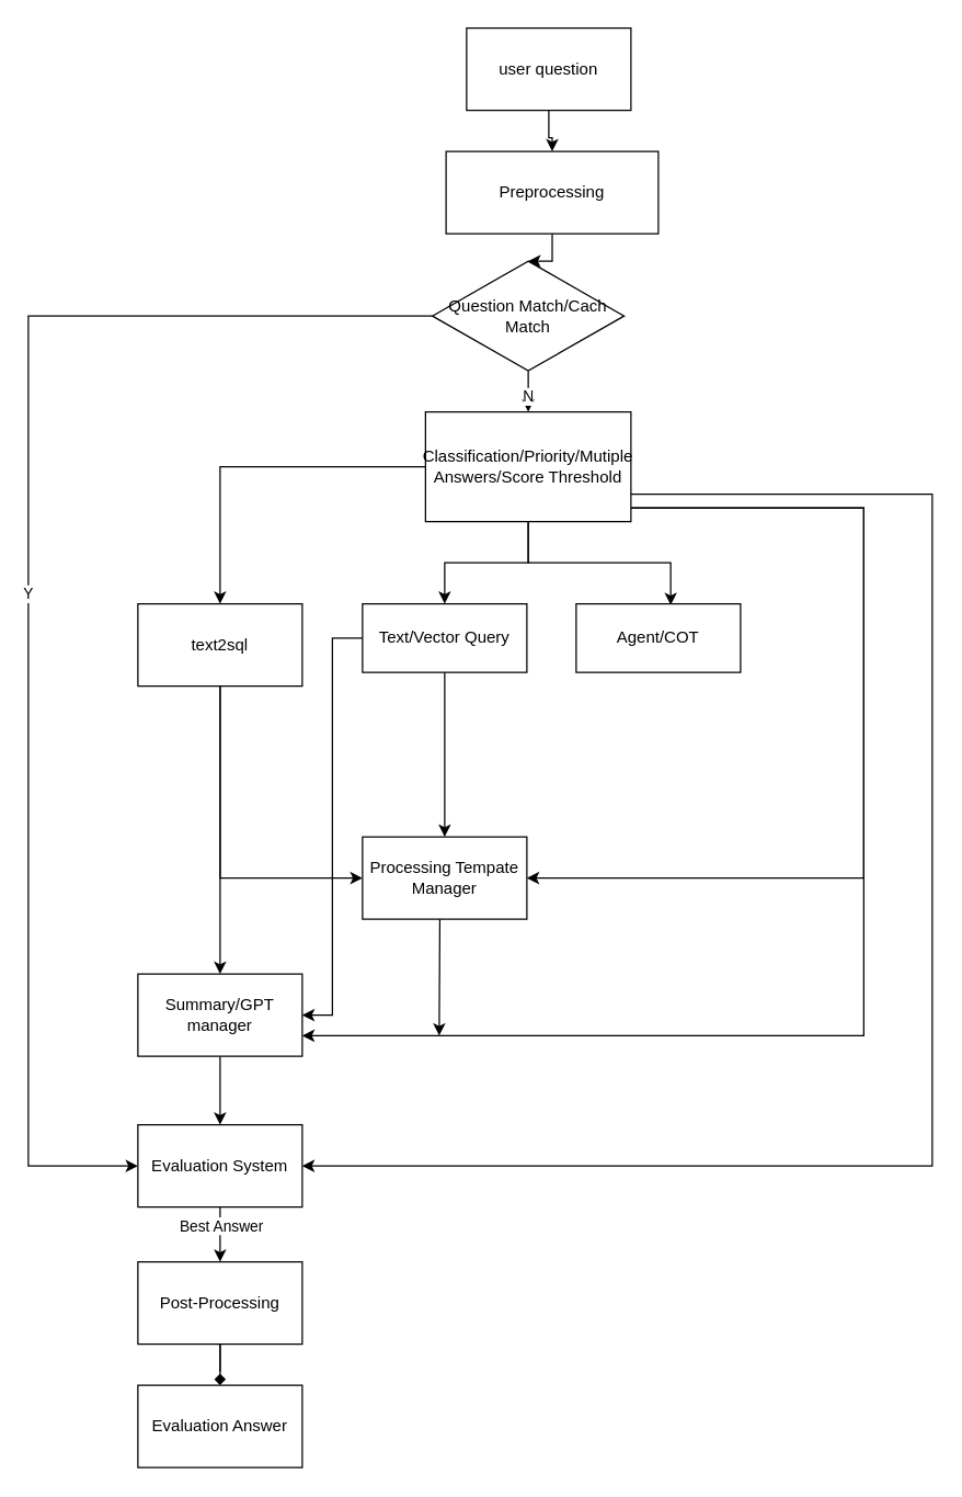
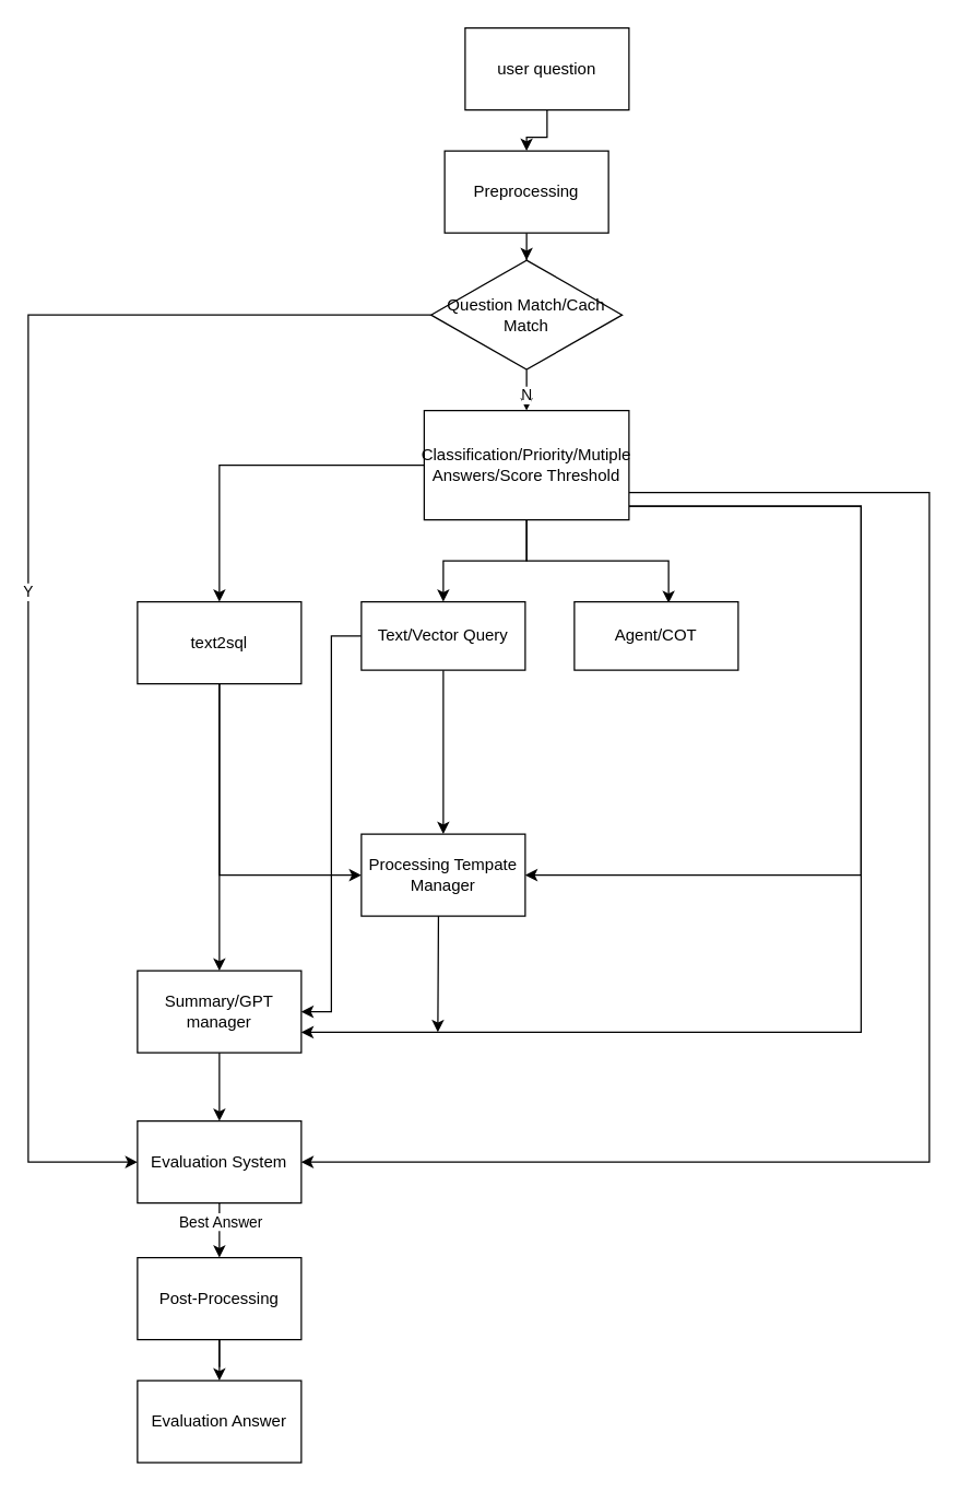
  <mxCell id="0" />
  <mxCell id="1" parent="0" />
  <mxCell id="2" value="" style="edgeStyle=orthogonalEdgeStyle;rounded=0;orthogonalLoop=1;jettySize=auto;html=1;" parent="1" source="3" target="27" edge="1"><mxGeometry relative="1" as="geometry" /></mxCell>
- <mxCell id="3" value="Preprocessing" style="whiteSpace=wrap;html=1;" parent="1" vertex="1"><mxGeometry x="325" y="110" width="155" height="60" as="geometry" /></mxCell>
+ <mxCell id="3" value="Preprocessing" style="whiteSpace=wrap;html=1;" parent="1" vertex="1"><mxGeometry x="325" y="110" width="120" height="60" as="geometry" /></mxCell>
  <mxCell id="4" style="edgeStyle=orthogonalEdgeStyle;rounded=0;orthogonalLoop=1;jettySize=auto;html=1;entryX=0.5;entryY=0;entryDx=0;entryDy=0;" parent="1" source="10" target="13" edge="1"><mxGeometry relative="1" as="geometry" /></mxCell>
  <mxCell id="5" style="edgeStyle=orthogonalEdgeStyle;rounded=0;orthogonalLoop=1;jettySize=auto;html=1;entryX=0.5;entryY=0;entryDx=0;entryDy=0;" parent="1" source="10" target="17" edge="1"><mxGeometry relative="1" as="geometry" /></mxCell>
  <mxCell id="6" style="edgeStyle=orthogonalEdgeStyle;rounded=0;orthogonalLoop=1;jettySize=auto;html=1;entryX=0.575;entryY=0.017;entryDx=0;entryDy=0;entryPerimeter=0;" parent="1" source="10" target="14" edge="1"><mxGeometry relative="1" as="geometry" /></mxCell>
  <mxCell id="7" style="edgeStyle=orthogonalEdgeStyle;rounded=0;orthogonalLoop=1;jettySize=auto;html=1;entryX=1;entryY=0.5;entryDx=0;entryDy=0;" parent="1" source="10" target="21" edge="1"><mxGeometry relative="1" as="geometry"><Array as="points"><mxPoint x="630" y="370" /><mxPoint x="630" y="640" /></Array></mxGeometry></mxCell>
  <mxCell id="8" style="edgeStyle=orthogonalEdgeStyle;rounded=0;orthogonalLoop=1;jettySize=auto;html=1;entryX=1;entryY=0.75;entryDx=0;entryDy=0;" parent="1" source="10" target="19" edge="1"><mxGeometry relative="1" as="geometry"><Array as="points"><mxPoint x="630" y="370" /><mxPoint x="630" y="755" /></Array></mxGeometry></mxCell>
  <mxCell id="9" style="edgeStyle=orthogonalEdgeStyle;rounded=0;orthogonalLoop=1;jettySize=auto;html=1;entryX=1;entryY=0.5;entryDx=0;entryDy=0;" parent="1" source="10" target="23" edge="1"><mxGeometry relative="1" as="geometry"><Array as="points"><mxPoint x="680" y="360" /><mxPoint x="680" y="850" /></Array></mxGeometry></mxCell>
  <mxCell id="10" value="Classification/Priority/Mutiple Answers/Score Threshold" style="whiteSpace=wrap;html=1;" parent="1" vertex="1"><mxGeometry x="310" y="300" width="150" height="80" as="geometry" /></mxCell>
  <mxCell id="11" style="edgeStyle=orthogonalEdgeStyle;rounded=0;orthogonalLoop=1;jettySize=auto;html=1;" parent="1" source="13" target="19" edge="1"><mxGeometry relative="1" as="geometry" /></mxCell>
  <mxCell id="12" style="edgeStyle=orthogonalEdgeStyle;rounded=0;orthogonalLoop=1;jettySize=auto;html=1;" parent="1" source="13" target="21" edge="1"><mxGeometry relative="1" as="geometry"><Array as="points"><mxPoint x="160" y="640" /></Array></mxGeometry></mxCell>
  <mxCell id="13" value="text2sql" style="whiteSpace=wrap;html=1;" parent="1" vertex="1"><mxGeometry x="100" y="440" width="120" height="60" as="geometry" /></mxCell>
  <mxCell id="14" value="Agent/COT" style="whiteSpace=wrap;html=1;" parent="1" vertex="1"><mxGeometry x="420" y="440" width="120" height="50" as="geometry" /></mxCell>
  <mxCell id="15" style="edgeStyle=orthogonalEdgeStyle;rounded=0;orthogonalLoop=1;jettySize=auto;html=1;entryX=1;entryY=0.5;entryDx=0;entryDy=0;" parent="1" source="17" target="19" edge="1"><mxGeometry relative="1" as="geometry"><Array as="points"><mxPoint x="242" y="465" /><mxPoint x="242" y="740" /></Array></mxGeometry></mxCell>
  <mxCell id="16" style="edgeStyle=orthogonalEdgeStyle;rounded=0;orthogonalLoop=1;jettySize=auto;html=1;entryX=0.5;entryY=0;entryDx=0;entryDy=0;" parent="1" source="17" target="21" edge="1"><mxGeometry relative="1" as="geometry" /></mxCell>
  <mxCell id="17" value="Text/Vector Query" style="whiteSpace=wrap;html=1;" parent="1" vertex="1"><mxGeometry x="264" y="440" width="120" height="50" as="geometry" /></mxCell>
  <mxCell id="18" style="edgeStyle=orthogonalEdgeStyle;rounded=0;orthogonalLoop=1;jettySize=auto;html=1;entryX=0.5;entryY=0;entryDx=0;entryDy=0;" parent="1" source="19" target="23" edge="1"><mxGeometry relative="1" as="geometry" /></mxCell>
  <mxCell id="19" value="Summary/GPT manager" style="whiteSpace=wrap;html=1;" parent="1" vertex="1"><mxGeometry x="100" y="710" width="120" height="60" as="geometry" /></mxCell>
  <mxCell id="20" style="edgeStyle=orthogonalEdgeStyle;rounded=0;orthogonalLoop=1;jettySize=auto;html=1;entryX=1;entryY=0.75;entryDx=0;entryDy=0;" parent="1" edge="1"><mxGeometry relative="1" as="geometry"><mxPoint x="364" y="660" as="sourcePoint" /><mxPoint x="320" y="755" as="targetPoint" /></mxGeometry></mxCell>
  <mxCell id="21" value="Processing Tempate Manager" style="whiteSpace=wrap;html=1;" parent="1" vertex="1"><mxGeometry x="264" y="610" width="120" height="60" as="geometry" /></mxCell>
  <mxCell id="22" style="edgeStyle=orthogonalEdgeStyle;rounded=0;orthogonalLoop=1;jettySize=auto;html=1;" parent="1" source="34" edge="1"><mxGeometry relative="1" as="geometry"><mxPoint x="160" y="950" as="targetPoint" /></mxGeometry></mxCell>
  <mxCell id="23" value="Evaluation System" style="whiteSpace=wrap;html=1;" parent="1" vertex="1"><mxGeometry x="100" y="820" width="120" height="60" as="geometry" /></mxCell>
  <mxCell id="24" value="" style="edgeStyle=orthogonalEdgeStyle;rounded=0;orthogonalLoop=1;jettySize=auto;html=1;" parent="1" source="27" target="10" edge="1"><mxGeometry relative="1" as="geometry" /></mxCell>
  <mxCell id="25" value="N" style="edgeLabel;html=1;align=center;verticalAlign=middle;resizable=0;points=[];" parent="24" vertex="1" connectable="0"><mxGeometry x="-0.28" y="-1" relative="1" as="geometry"><mxPoint as="offset" /></mxGeometry></mxCell>
  <mxCell id="26" value="Y" style="edgeStyle=orthogonalEdgeStyle;rounded=0;orthogonalLoop=1;jettySize=auto;html=1;entryX=0;entryY=0.5;entryDx=0;entryDy=0;" parent="1" source="27" target="23" edge="1"><mxGeometry relative="1" as="geometry"><Array as="points"><mxPoint x="20" y="230" /><mxPoint x="20" y="850" /></Array></mxGeometry></mxCell>
  <mxCell id="27" value="Question Match/Cach Match" style="rhombus;whiteSpace=wrap;html=1;" parent="1" vertex="1"><mxGeometry x="315" y="190" width="140" height="80" as="geometry" /></mxCell>
  <mxCell id="28" style="edgeStyle=orthogonalEdgeStyle;rounded=0;orthogonalLoop=1;jettySize=auto;html=1;" parent="1" source="29" target="3" edge="1"><mxGeometry relative="1" as="geometry" /></mxCell>
  <mxCell id="29" value="user question" style="whiteSpace=wrap;html=1;" parent="1" vertex="1"><mxGeometry x="340" y="20" width="120" height="60" as="geometry" /></mxCell>
- <mxCell id="30" value="" style="edgeStyle=orthogonalEdgeStyle;rounded=0;orthogonalLoop=1;jettySize=auto;html=1;endArrow=diamond;" edge="1" parent="1" source="34" target="31"><mxGeometry relative="1" as="geometry"><mxPoint x="160" y="1080" as="targetPoint" /><mxPoint x="160" y="1010" as="sourcePoint" /></mxGeometry></mxCell>
+ <mxCell id="30" value="" style="edgeStyle=orthogonalEdgeStyle;rounded=0;orthogonalLoop=1;jettySize=auto;html=1;" edge="1" parent="1" source="34" target="31"><mxGeometry relative="1" as="geometry"><mxPoint x="160" y="1080" as="targetPoint" /><mxPoint x="160" y="1010" as="sourcePoint" /></mxGeometry></mxCell>
  <mxCell id="31" value="Evaluation Answer" style="whiteSpace=wrap;html=1;" parent="1" vertex="1"><mxGeometry x="100" y="1010" width="120" height="60" as="geometry" /></mxCell>
  <mxCell id="32" value="" style="edgeStyle=orthogonalEdgeStyle;rounded=0;orthogonalLoop=1;jettySize=auto;html=1;" edge="1" parent="1" source="23" target="34"><mxGeometry relative="1" as="geometry"><mxPoint x="160" y="950" as="targetPoint" /><mxPoint x="160" y="880" as="sourcePoint" /></mxGeometry></mxCell>
  <mxCell id="33" value="Best Answer" style="edgeLabel;html=1;align=center;verticalAlign=middle;resizable=0;points=[];" vertex="1" connectable="0" parent="32"><mxGeometry x="-0.348" relative="1" as="geometry"><mxPoint as="offset" /></mxGeometry></mxCell>
  <mxCell id="34" value="Post-Processing" style="whiteSpace=wrap;html=1;" parent="1" vertex="1"><mxGeometry x="100" y="920" width="120" height="60" as="geometry" /></mxCell>
